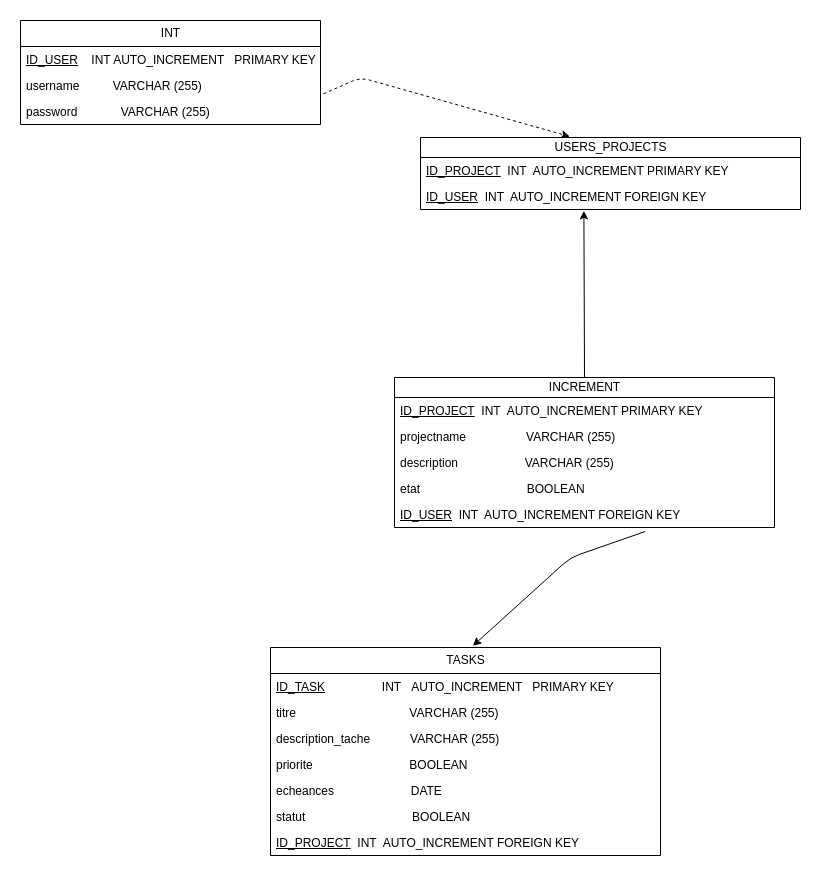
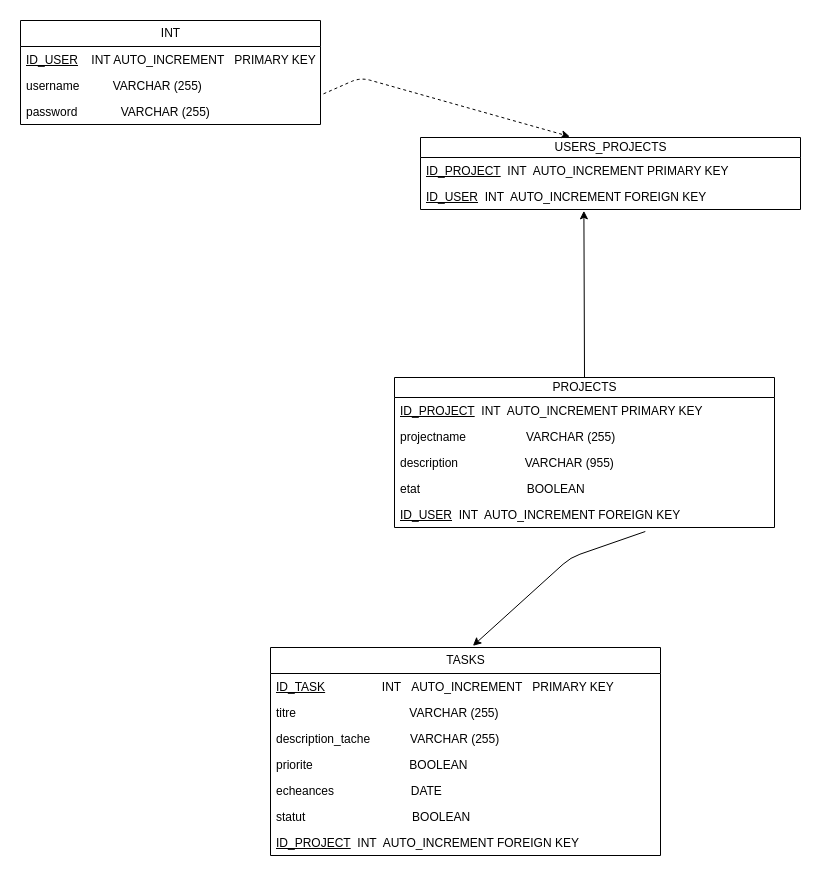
  <mxCell id="0" />
  <mxCell id="1" parent="0" />
  <mxCell id="2" value="TASKS" style="swimlane;fontStyle=0;childLayout=stackLayout;horizontal=1;startSize=26;fillColor=none;horizontalStack=0;resizeParent=1;resizeParentMax=0;resizeLast=0;collapsible=1;marginBottom=0;html=1;" parent="1" vertex="1"><mxGeometry x="270" y="647" width="390" height="208" as="geometry" /></mxCell>
  <mxCell id="3" value="&lt;u&gt;ID_TASK&lt;/u&gt;&amp;nbsp; &amp;nbsp; &amp;nbsp; &amp;nbsp; &amp;nbsp; &amp;nbsp; &amp;nbsp; &amp;nbsp; &amp;nbsp;INT&amp;nbsp; &amp;nbsp;AUTO_INCREMENT&amp;nbsp; &amp;nbsp;PRIMARY KEY" style="text;strokeColor=none;fillColor=none;align=left;verticalAlign=top;spacingLeft=4;spacingRight=4;overflow=hidden;rotatable=0;points=[[0,0.5],[1,0.5]];portConstraint=eastwest;whiteSpace=wrap;html=1;" parent="2" vertex="1"><mxGeometry y="26" width="390" height="26" as="geometry" /></mxCell>
  <mxCell id="4" value="titre&amp;nbsp; &amp;nbsp; &amp;nbsp; &amp;nbsp; &amp;nbsp; &amp;nbsp; &amp;nbsp; &amp;nbsp; &amp;nbsp; &amp;nbsp; &amp;nbsp; &amp;nbsp; &amp;nbsp; &amp;nbsp; &amp;nbsp; &amp;nbsp; &amp;nbsp; VARCHAR (255)" style="text;strokeColor=none;fillColor=none;align=left;verticalAlign=top;spacingLeft=4;spacingRight=4;overflow=hidden;rotatable=0;points=[[0,0.5],[1,0.5]];portConstraint=eastwest;whiteSpace=wrap;html=1;" parent="2" vertex="1"><mxGeometry y="52" width="390" height="26" as="geometry" /></mxCell>
  <mxCell id="5" value="description_tache&amp;nbsp; &amp;nbsp; &amp;nbsp; &amp;nbsp; &amp;nbsp; &amp;nbsp; VARCHAR (255)" style="text;strokeColor=none;fillColor=none;align=left;verticalAlign=top;spacingLeft=4;spacingRight=4;overflow=hidden;rotatable=0;points=[[0,0.5],[1,0.5]];portConstraint=eastwest;whiteSpace=wrap;html=1;" parent="2" vertex="1"><mxGeometry y="78" width="390" height="26" as="geometry" /></mxCell>
  <mxCell id="6" value="priorite&amp;nbsp; &amp;nbsp; &amp;nbsp; &amp;nbsp; &amp;nbsp; &amp;nbsp; &amp;nbsp; &amp;nbsp; &amp;nbsp; &amp;nbsp; &amp;nbsp; &amp;nbsp; &amp;nbsp; &amp;nbsp; &amp;nbsp;BOOLEAN" style="text;strokeColor=none;fillColor=none;align=left;verticalAlign=top;spacingLeft=4;spacingRight=4;overflow=hidden;rotatable=0;points=[[0,0.5],[1,0.5]];portConstraint=eastwest;whiteSpace=wrap;html=1;" parent="2" vertex="1"><mxGeometry y="104" width="390" height="26" as="geometry" /></mxCell>
  <mxCell id="7" value="echeances&amp;nbsp; &amp;nbsp; &amp;nbsp; &amp;nbsp; &amp;nbsp; &amp;nbsp; &amp;nbsp; &amp;nbsp; &amp;nbsp; &amp;nbsp; &amp;nbsp; &amp;nbsp;DATE" style="text;strokeColor=none;fillColor=none;align=left;verticalAlign=top;spacingLeft=4;spacingRight=4;overflow=hidden;rotatable=0;points=[[0,0.5],[1,0.5]];portConstraint=eastwest;whiteSpace=wrap;html=1;" parent="2" vertex="1"><mxGeometry y="130" width="390" height="26" as="geometry" /></mxCell>
  <mxCell id="8" value="statut&amp;nbsp; &amp;nbsp; &amp;nbsp; &amp;nbsp; &amp;nbsp; &amp;nbsp; &amp;nbsp; &amp;nbsp; &amp;nbsp; &amp;nbsp; &amp;nbsp; &amp;nbsp; &amp;nbsp; &amp;nbsp; &amp;nbsp; &amp;nbsp; BOOLEAN" style="text;strokeColor=none;fillColor=none;align=left;verticalAlign=top;spacingLeft=4;spacingRight=4;overflow=hidden;rotatable=0;points=[[0,0.5],[1,0.5]];portConstraint=eastwest;whiteSpace=wrap;html=1;" parent="2" vertex="1"><mxGeometry y="156" width="390" height="26" as="geometry" /></mxCell>
  <mxCell id="9" value="&lt;u&gt;ID_PROJECT&lt;/u&gt;&amp;nbsp; INT&amp;nbsp; AUTO_INCREMENT FOREIGN KEY" style="text;strokeColor=none;fillColor=none;align=left;verticalAlign=top;spacingLeft=4;spacingRight=4;overflow=hidden;rotatable=0;points=[[0,0.5],[1,0.5]];portConstraint=eastwest;whiteSpace=wrap;html=1;" parent="2" vertex="1"><mxGeometry y="182" width="390" height="26" as="geometry" /></mxCell>
  <mxCell id="10" value="INT" style="swimlane;fontStyle=0;childLayout=stackLayout;horizontal=1;startSize=26;fillColor=none;horizontalStack=0;resizeParent=1;resizeParentMax=0;resizeLast=0;collapsible=1;marginBottom=0;html=1;" parent="1" vertex="1"><mxGeometry x="20" y="20" width="300" height="104" as="geometry" /></mxCell>
  <mxCell id="11" value="&lt;u&gt;ID_USER&lt;/u&gt;&amp;nbsp; &amp;nbsp; INT AUTO_INCREMENT&amp;nbsp; &amp;nbsp;PRIMARY KEY" style="text;strokeColor=none;fillColor=none;align=left;verticalAlign=top;spacingLeft=4;spacingRight=4;overflow=hidden;rotatable=0;points=[[0,0.5],[1,0.5]];portConstraint=eastwest;whiteSpace=wrap;html=1;" parent="10" vertex="1"><mxGeometry y="26" width="300" height="26" as="geometry" /></mxCell>
  <mxCell id="12" value="username&amp;nbsp; &amp;nbsp; &amp;nbsp; &amp;nbsp; &amp;nbsp; VARCHAR (255)" style="text;strokeColor=none;fillColor=none;align=left;verticalAlign=top;spacingLeft=4;spacingRight=4;overflow=hidden;rotatable=0;points=[[0,0.5],[1,0.5]];portConstraint=eastwest;whiteSpace=wrap;html=1;" parent="10" vertex="1"><mxGeometry y="52" width="300" height="26" as="geometry" /></mxCell>
  <mxCell id="13" value="password&amp;nbsp; &amp;nbsp; &amp;nbsp; &amp;nbsp; &amp;nbsp; &amp;nbsp; &amp;nbsp;VARCHAR (255)" style="text;strokeColor=none;fillColor=none;align=left;verticalAlign=top;spacingLeft=4;spacingRight=4;overflow=hidden;rotatable=0;points=[[0,0.5],[1,0.5]];portConstraint=eastwest;whiteSpace=wrap;html=1;" parent="10" vertex="1"><mxGeometry y="78" width="300" height="26" as="geometry" /></mxCell>
  <mxCell id="14" style="edgeStyle=none;html=1;exitX=0.5;exitY=0;exitDx=0;exitDy=0;entryX=0.43;entryY=1.051;entryDx=0;entryDy=0;entryPerimeter=0;" edge="1" parent="1" source="15" target="25"><mxGeometry relative="1" as="geometry" /></mxCell>
- <mxCell id="15" value="INCREMENT" style="swimlane;fontStyle=0;childLayout=stackLayout;horizontal=1;startSize=20;fillColor=none;horizontalStack=0;resizeParent=1;resizeParentMax=0;resizeLast=0;collapsible=1;marginBottom=0;html=1;" parent="1" vertex="1"><mxGeometry x="394" y="377" width="380" height="150" as="geometry" /></mxCell>
+ <mxCell id="15" value="PROJECTS" style="swimlane;fontStyle=0;childLayout=stackLayout;horizontal=1;startSize=20;fillColor=none;horizontalStack=0;resizeParent=1;resizeParentMax=0;resizeLast=0;collapsible=1;marginBottom=0;html=1;" parent="1" vertex="1"><mxGeometry x="394" y="377" width="380" height="150" as="geometry" /></mxCell>
  <mxCell id="16" value="&lt;u&gt;ID_PROJECT&lt;/u&gt;&amp;nbsp; INT&amp;nbsp; AUTO_INCREMENT PRIMARY KEY" style="text;strokeColor=none;fillColor=none;align=left;verticalAlign=top;spacingLeft=4;spacingRight=4;overflow=hidden;rotatable=0;points=[[0,0.5],[1,0.5]];portConstraint=eastwest;whiteSpace=wrap;html=1;" parent="15" vertex="1"><mxGeometry y="20" width="380" height="26" as="geometry" /></mxCell>
  <mxCell id="17" value="projectname&amp;nbsp; &amp;nbsp; &amp;nbsp; &amp;nbsp; &amp;nbsp; &amp;nbsp; &amp;nbsp; &amp;nbsp; &amp;nbsp; VARCHAR (255)" style="text;strokeColor=none;fillColor=none;align=left;verticalAlign=top;spacingLeft=4;spacingRight=4;overflow=hidden;rotatable=0;points=[[0,0.5],[1,0.5]];portConstraint=eastwest;whiteSpace=wrap;html=1;" parent="15" vertex="1"><mxGeometry y="46" width="380" height="26" as="geometry" /></mxCell>
- <mxCell id="18" value="description&amp;nbsp; &amp;nbsp; &amp;nbsp; &amp;nbsp; &amp;nbsp; &amp;nbsp; &amp;nbsp; &amp;nbsp; &amp;nbsp; &amp;nbsp; VARCHAR (255)" style="text;strokeColor=none;fillColor=none;align=left;verticalAlign=top;spacingLeft=4;spacingRight=4;overflow=hidden;rotatable=0;points=[[0,0.5],[1,0.5]];portConstraint=eastwest;whiteSpace=wrap;html=1;" parent="15" vertex="1"><mxGeometry y="72" width="380" height="26" as="geometry" /></mxCell>
+ <mxCell id="18" value="description&amp;nbsp; &amp;nbsp; &amp;nbsp; &amp;nbsp; &amp;nbsp; &amp;nbsp; &amp;nbsp; &amp;nbsp; &amp;nbsp; &amp;nbsp; VARCHAR (955)" style="text;strokeColor=none;fillColor=none;align=left;verticalAlign=top;spacingLeft=4;spacingRight=4;overflow=hidden;rotatable=0;points=[[0,0.5],[1,0.5]];portConstraint=eastwest;whiteSpace=wrap;html=1;" parent="15" vertex="1"><mxGeometry y="72" width="380" height="26" as="geometry" /></mxCell>
  <mxCell id="19" value="etat&amp;nbsp; &amp;nbsp; &amp;nbsp; &amp;nbsp; &amp;nbsp; &amp;nbsp; &amp;nbsp; &amp;nbsp; &amp;nbsp; &amp;nbsp; &amp;nbsp; &amp;nbsp; &amp;nbsp; &amp;nbsp; &amp;nbsp; &amp;nbsp; BOOLEAN" style="text;strokeColor=none;fillColor=none;align=left;verticalAlign=top;spacingLeft=4;spacingRight=4;overflow=hidden;rotatable=0;points=[[0,0.5],[1,0.5]];portConstraint=eastwest;whiteSpace=wrap;html=1;" parent="15" vertex="1"><mxGeometry y="98" width="380" height="26" as="geometry" /></mxCell>
  <mxCell id="20" value="&lt;u&gt;ID_USER&lt;/u&gt;&amp;nbsp; INT&amp;nbsp; AUTO_INCREMENT FOREIGN KEY" style="text;strokeColor=none;fillColor=none;align=left;verticalAlign=top;spacingLeft=4;spacingRight=4;overflow=hidden;rotatable=0;points=[[0,0.5],[1,0.5]];portConstraint=eastwest;whiteSpace=wrap;html=1;" parent="15" vertex="1"><mxGeometry y="124" width="380" height="26" as="geometry" /></mxCell>
  <mxCell id="21" value="" style="endArrow=classic;html=1;exitX=1.01;exitY=-0.179;exitDx=0;exitDy=0;exitPerimeter=0;entryX=0.393;entryY=-0.013;entryDx=0;entryDy=0;entryPerimeter=0;dashed=1;" parent="1" source="13" target="23" edge="1"><mxGeometry width="50" height="50" relative="1" as="geometry"><mxPoint x="380" y="207" as="sourcePoint" /><mxPoint x="570" y="57" as="targetPoint" /><Array as="points"><mxPoint x="360" y="77" /></Array></mxGeometry></mxCell>
  <mxCell id="22" value="" style="endArrow=classic;html=1;entryX=0.519;entryY=-0.008;entryDx=0;entryDy=0;entryPerimeter=0;exitX=0.66;exitY=1.154;exitDx=0;exitDy=0;exitPerimeter=0;" parent="1" source="20" target="2" edge="1"><mxGeometry width="50" height="50" relative="1" as="geometry"><mxPoint x="620" y="447" as="sourcePoint" /><mxPoint x="400" y="447" as="targetPoint" /><Array as="points"><mxPoint x="570" y="557" /></Array></mxGeometry></mxCell>
  <mxCell id="23" value="USERS_PROJECTS" style="swimlane;fontStyle=0;childLayout=stackLayout;horizontal=1;startSize=20;fillColor=none;horizontalStack=0;resizeParent=1;resizeParentMax=0;resizeLast=0;collapsible=1;marginBottom=0;html=1;" vertex="1" parent="1"><mxGeometry x="420" y="137" width="380" height="72" as="geometry" /></mxCell>
  <mxCell id="24" value="&lt;u&gt;ID_PROJECT&lt;/u&gt;&amp;nbsp; INT&amp;nbsp; AUTO_INCREMENT PRIMARY KEY" style="text;strokeColor=none;fillColor=none;align=left;verticalAlign=top;spacingLeft=4;spacingRight=4;overflow=hidden;rotatable=0;points=[[0,0.5],[1,0.5]];portConstraint=eastwest;whiteSpace=wrap;html=1;" vertex="1" parent="23"><mxGeometry y="20" width="380" height="26" as="geometry" /></mxCell>
  <mxCell id="25" value="&lt;u&gt;ID_USER&lt;/u&gt;&amp;nbsp; INT&amp;nbsp; AUTO_INCREMENT FOREIGN KEY" style="text;strokeColor=none;fillColor=none;align=left;verticalAlign=top;spacingLeft=4;spacingRight=4;overflow=hidden;rotatable=0;points=[[0,0.5],[1,0.5]];portConstraint=eastwest;whiteSpace=wrap;html=1;" vertex="1" parent="23"><mxGeometry y="46" width="380" height="26" as="geometry" /></mxCell>
